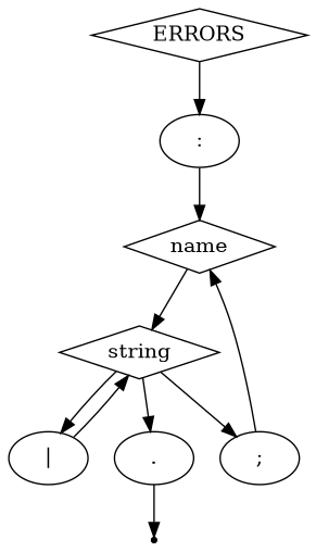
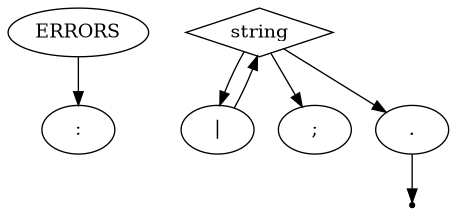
  digraph {
    node [shape=oval]
-   n1 [label=ERRORS shape=diamond]
+   n1 [label=ERRORS]
    n2 [label=":"]
-   n3 [label=name shape=diamond]
    n4 [label=string shape=diamond]
    n5 [label="|"]
    n6 [label=";"]
    n7 [label="."]
    end [shape=point]
    n1 -> n2
-   n2 -> n3
-   n3 -> n4
    n4 -> n5
    n4 -> n6
    n4 -> n7
    n5 -> n4
-   n6 -> n3
    n7 -> end
  }
